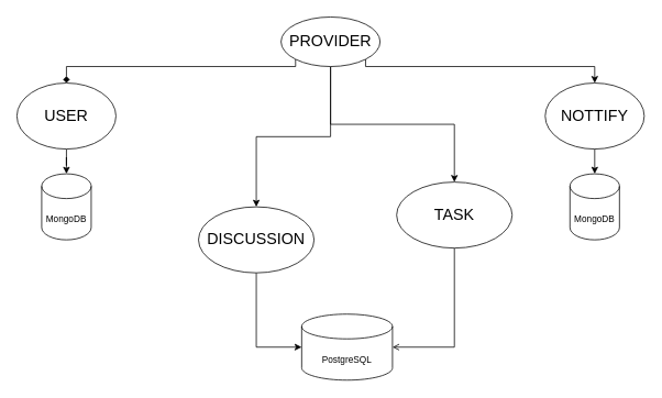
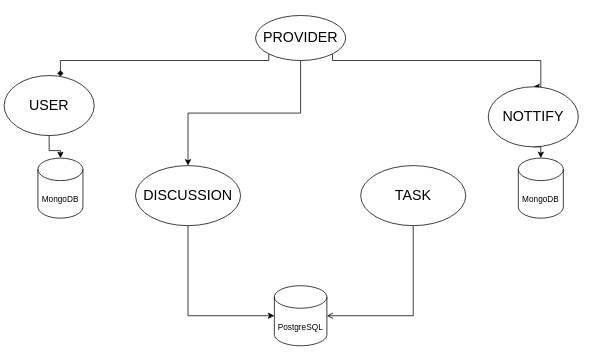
  <mxCell id="0" />
  <mxCell id="1" parent="0" />
  <mxCell id="2" style="edgeStyle=orthogonalEdgeStyle;rounded=0;orthogonalLoop=1;jettySize=auto;html=1;exitX=0;exitY=1;exitDx=0;exitDy=0;fontSize=11;endArrow=diamond;" edge="1" parent="1" source="6" target="9"><mxGeometry relative="1" as="geometry"><Array as="points"><mxPoint x="80" y="80" /></Array></mxGeometry></mxCell>
  <mxCell id="3" style="edgeStyle=orthogonalEdgeStyle;rounded=0;orthogonalLoop=1;jettySize=auto;html=1;exitX=1;exitY=1;exitDx=0;exitDy=0;entryX=0.5;entryY=0;entryDx=0;entryDy=0;fontSize=19;" edge="1" parent="1" source="6" target="12"><mxGeometry relative="1" as="geometry"><Array as="points"><mxPoint x="720" y="80" /></Array></mxGeometry></mxCell>
- <mxCell id="4" style="edgeStyle=orthogonalEdgeStyle;rounded=0;orthogonalLoop=1;jettySize=auto;html=1;exitX=0.5;exitY=1;exitDx=0;exitDy=0;entryX=0.5;entryY=0;entryDx=0;entryDy=0;fontSize=19;" edge="1" parent="1" source="6" target="16"><mxGeometry relative="1" as="geometry" /></mxCell>
  <mxCell id="5" style="edgeStyle=orthogonalEdgeStyle;rounded=0;orthogonalLoop=1;jettySize=auto;html=1;exitX=0.5;exitY=1;exitDx=0;exitDy=0;fontSize=19;" edge="1" parent="1" source="6" target="18"><mxGeometry relative="1" as="geometry" /></mxCell>
  <mxCell id="6" value="&lt;font style=&quot;font-size: 19px;&quot;&gt;PROVIDER&lt;/font&gt;" style="ellipse;whiteSpace=wrap;html=1;" vertex="1" parent="1"><mxGeometry x="340" width="120" height="60" as="geometry" y="20" /></mxCell>
  <mxCell id="7" style="edgeStyle=orthogonalEdgeStyle;rounded=0;orthogonalLoop=1;jettySize=auto;html=1;exitX=0.5;exitY=1;exitDx=0;exitDy=0;" edge="1" parent="1" source="6" target="6"><mxGeometry relative="1" as="geometry" /></mxCell>
  <mxCell id="8" style="edgeStyle=orthogonalEdgeStyle;rounded=0;orthogonalLoop=1;jettySize=auto;html=1;entryX=0.5;entryY=0;entryDx=0;entryDy=0;entryPerimeter=0;fontSize=11;" edge="1" parent="1" source="9" target="10"><mxGeometry relative="1" as="geometry" /></mxCell>
- <mxCell id="9" value="USER" style="ellipse;whiteSpace=wrap;html=1;fontSize=19;" vertex="1" parent="1"><mxGeometry x="20" y="100" width="120" height="80" as="geometry" /></mxCell>
+ <mxCell id="9" value="USER" style="ellipse;whiteSpace=wrap;html=1;fontSize=19;" vertex="1" parent="1"><mxGeometry x="5" y="100" width="120" height="80" as="geometry" /></mxCell>
  <mxCell id="10" value="&lt;font style=&quot;font-size: 11px;&quot;&gt;MongoDB&lt;/font&gt;" style="shape=cylinder3;whiteSpace=wrap;html=1;boundedLbl=1;backgroundOutline=1;size=15;fontSize=19;" vertex="1" parent="1"><mxGeometry x="50" y="210" width="60" height="80" as="geometry" /></mxCell>
  <mxCell id="11" style="edgeStyle=orthogonalEdgeStyle;rounded=0;orthogonalLoop=1;jettySize=auto;html=1;exitX=0.5;exitY=1;exitDx=0;exitDy=0;entryX=0.5;entryY=0;entryDx=0;entryDy=0;entryPerimeter=0;fontSize=19;" edge="1" parent="1" source="12" target="14"><mxGeometry relative="1" as="geometry" /></mxCell>
- <mxCell id="12" value="&lt;font style=&quot;font-size: 19px;&quot;&gt;NOTTIFY&lt;/font&gt;" style="ellipse;whiteSpace=wrap;html=1;fontSize=11;" vertex="1" parent="1"><mxGeometry x="660" y="100" width="120" height="80" as="geometry" /></mxCell>
+ <mxCell id="12" value="&lt;font style=&quot;font-size: 19px;&quot;&gt;NOTTIFY&lt;/font&gt;" style="ellipse;whiteSpace=wrap;html=1;fontSize=11;" vertex="1" parent="1"><mxGeometry x="650" y="115" width="120" height="80" as="geometry" /></mxCell>
  <mxCell id="13" style="edgeStyle=orthogonalEdgeStyle;rounded=0;orthogonalLoop=1;jettySize=auto;html=1;entryX=0.5;entryY=0;entryDx=0;entryDy=0;entryPerimeter=0;fontSize=11;exitX=0.855;exitY=0;exitDx=0;exitDy=4.35;exitPerimeter=0;" edge="1" parent="1" target="14" source="14"><mxGeometry relative="1" as="geometry"><mxPoint x="720" y="170" as="sourcePoint" /></mxGeometry></mxCell>
  <mxCell id="14" value="&lt;font style=&quot;font-size: 11px;&quot;&gt;MongoDB&lt;/font&gt;" style="shape=cylinder3;whiteSpace=wrap;html=1;boundedLbl=1;backgroundOutline=1;size=15;fontSize=19;" vertex="1" parent="1"><mxGeometry x="690" y="210" width="60" height="80" as="geometry" /></mxCell>
  <mxCell id="15" style="edgeStyle=orthogonalEdgeStyle;rounded=0;orthogonalLoop=1;jettySize=auto;html=1;exitX=0.5;exitY=1;exitDx=0;exitDy=0;entryX=1;entryY=0.5;entryDx=0;entryDy=0;entryPerimeter=0;fontSize=19;endArrow=open;" edge="1" parent="1" source="16" target="19"><mxGeometry relative="1" as="geometry" /></mxCell>
  <mxCell id="16" value="TASK" style="ellipse;whiteSpace=wrap;html=1;fontSize=19;" vertex="1" parent="1"><mxGeometry x="480" y="220" width="140" height="80" as="geometry" /></mxCell>
  <mxCell id="17" style="edgeStyle=orthogonalEdgeStyle;rounded=0;orthogonalLoop=1;jettySize=auto;html=1;exitX=0.5;exitY=1;exitDx=0;exitDy=0;entryX=0;entryY=0.5;entryDx=0;entryDy=0;entryPerimeter=0;fontSize=19;" edge="1" parent="1" source="18" target="19"><mxGeometry relative="1" as="geometry" /></mxCell>
- <mxCell id="18" value="DISCUSSION" style="ellipse;whiteSpace=wrap;html=1;fontSize=19;" vertex="1" parent="1"><mxGeometry x="240" y="250" width="140" height="80" as="geometry" /></mxCell>
- <mxCell id="19" value="&lt;font style=&quot;font-size: 11px;&quot;&gt;PostgreSQL&lt;/font&gt;" style="shape=cylinder3;whiteSpace=wrap;html=1;boundedLbl=1;backgroundOutline=1;size=15;fontSize=19;" vertex="1" parent="1"><mxGeometry x="365" y="380" width="110" height="80" as="geometry" /></mxCell>
+ <mxCell id="18" value="DISCUSSION" style="ellipse;whiteSpace=wrap;html=1;fontSize=19;" vertex="1" parent="1"><mxGeometry x="180" y="220" width="140" height="80" as="geometry" /></mxCell>
+ <mxCell id="19" value="&lt;font style=&quot;font-size: 11px;&quot;&gt;PostgreSQL&lt;/font&gt;" style="shape=cylinder3;whiteSpace=wrap;html=1;boundedLbl=1;backgroundOutline=1;size=15;fontSize=19;" vertex="1" parent="1"><mxGeometry x="365" y="380" width="70" height="80" as="geometry" /></mxCell>
